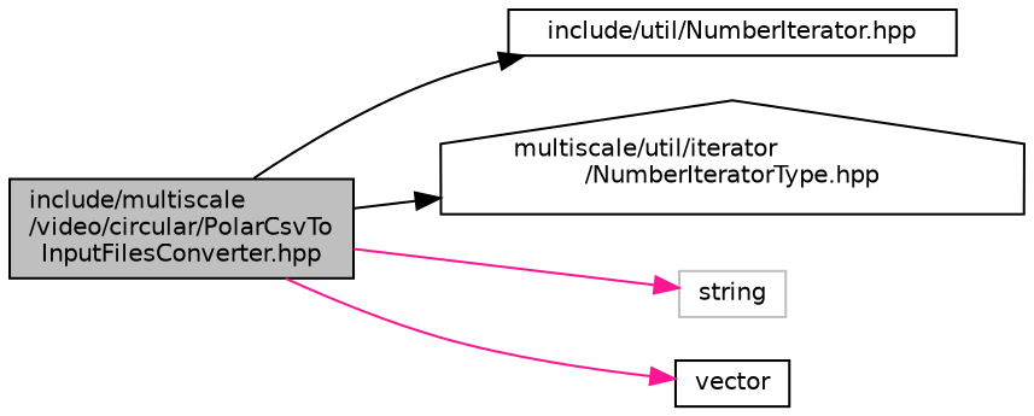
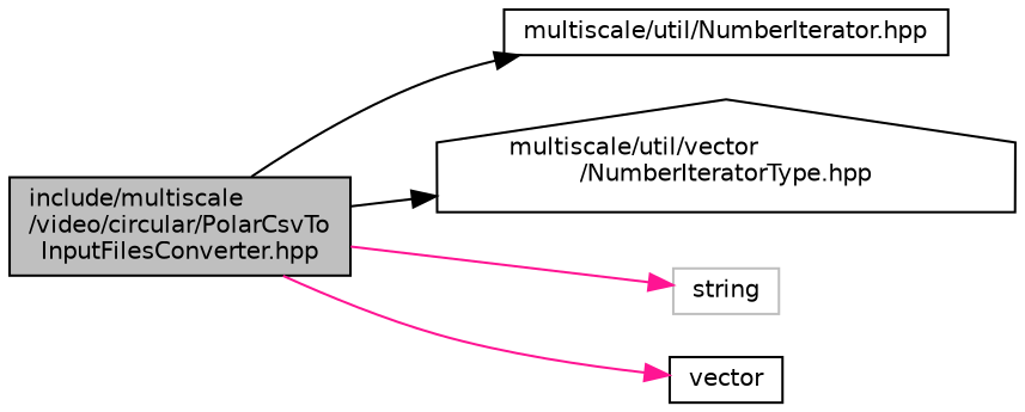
  digraph {
    rankdir=LR
    node [color=black fillcolor=white fontname=Helvetica fontsize=10 shape=box style=filled]
    edge [color=black fontname=Helvetica fontsize=10 labelfontname=Helvetica labelfontsize=10 style=solid]
    n1 [fillcolor=grey75 fontcolor=black height=0.2 label="include/multiscale\l/video/circular/PolarCsvTo\lInputFilesConverter.hpp" width=0.4]
-   n2 [height=0.2 label="include/util/NumberIterator.hpp" width=0.4]
-   n3 [height=0.2 label="multiscale/util/iterator\l/NumberIteratorType.hpp" shape=house width=0.4]
+   n2 [height=0.2 label="multiscale/util/NumberIterator.hpp" width=0.4]
+   n3 [height=0.2 label="multiscale/util/vector\l/NumberIteratorType.hpp" shape=house width=0.4]
    n4 [color=grey75 height=0.2 label=string width=0.4]
    n5 [height=0.2 label=vector width=0.4]
    n1 -> n2
    n1 -> n3
    n1 -> n4 [color=deeppink]
    n1 -> n5 [color=deeppink]
  }
